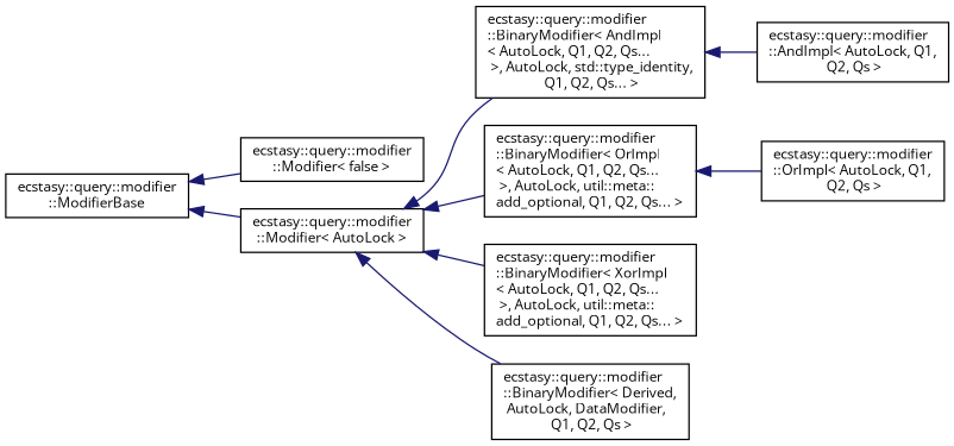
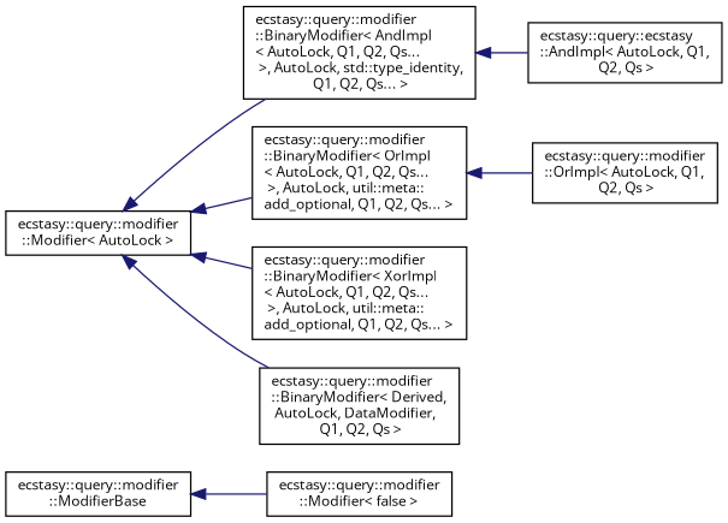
  digraph {
    fontname="Open Sans"
    rankdir=LR
    node [color=black fillcolor=white fontname="Open Sans" fontsize=10 shape=record style=filled]
    edge [color=midnightblue dir=back fontname="Open Sans" fontsize=10 labelfontname=Helvetica labelfontsize=10 style=solid]
    n1 [height=0.2 label="ecstasy::query::modifier\l::ModifierBase" width=0.4]
    n2 [height=0.2 label="ecstasy::query::modifier\l::Modifier\< false \>" width=0.4]
    n3 [height=0.2 label="ecstasy::query::modifier\l::Modifier\< AutoLock \>" width=0.4]
    n4 [height=0.2 label="ecstasy::query::modifier\l::BinaryModifier\< AndImpl\l\< AutoLock, Q1, Q2, Qs...\l \>, AutoLock, std::type_identity,\l Q1, Q2, Qs... \>" width=0.4]
    n5 [height=0.2 label="ecstasy::query::modifier\l::BinaryModifier\< OrImpl\l\< AutoLock, Q1, Q2, Qs...\l \>, AutoLock, util::meta::\ladd_optional, Q1, Q2, Qs... \>" width=0.4]
    n6 [height=0.2 label="ecstasy::query::modifier\l::BinaryModifier\< XorImpl\l\< AutoLock, Q1, Q2, Qs...\l \>, AutoLock, util::meta::\ladd_optional, Q1, Q2, Qs... \>" width=0.4]
    n7 [height=0.2 label="ecstasy::query::modifier\l::BinaryModifier\< Derived,\l AutoLock, DataModifier,\l Q1, Q2, Qs \>" width=0.4]
-   n8 [height=0.2 label="ecstasy::query::modifier\l::AndImpl\< AutoLock, Q1,\l Q2, Qs \>" width=0.4]
+   n8 [height=0.2 label="ecstasy::query::ecstasy\l::AndImpl\< AutoLock, Q1,\l Q2, Qs \>" width=0.4]
    n9 [height=0.2 label="ecstasy::query::modifier\l::OrImpl\< AutoLock, Q1,\l Q2, Qs \>" width=0.4]
    n1 -> n2
-   n1 -> n3
    n3 -> n4
    n3 -> n5
    n3 -> n6
    n3 -> n7
    n4 -> n8
    n5 -> n9
  }
